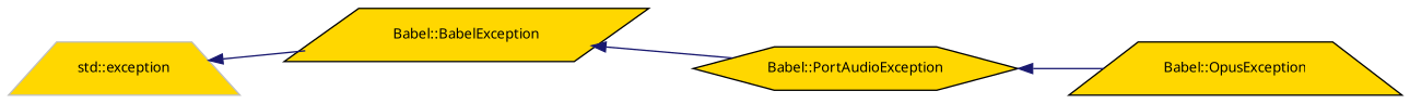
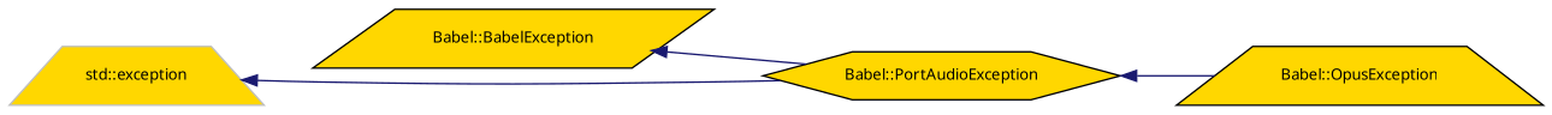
  digraph {
    fontname="Noto Sans"
    rankdir=LR
    node [color=black fillcolor=gold fontname="Noto Sans" fontsize=10 shape=trapezium style=filled]
    edge [color=midnightblue dir=back fontname="Noto Sans" fontsize=10 labelfontname=Helvetica labelfontsize=10 style=solid]
    n1 [color=grey75 height=0.2 label="std::exception" width=0.4]
    n2 [height=0.2 label="Babel::BabelException" shape=parallelogram width=0.4]
    n3 [height=0.2 label="Babel::PortAudioException" shape=hexagon width=0.4]
    n4 [height=0.2 label="Babel::OpusException" width=0.4]
-   n1 -> n2
+   n1 -> n3
    n2 -> n3
    n3 -> n4
  }
